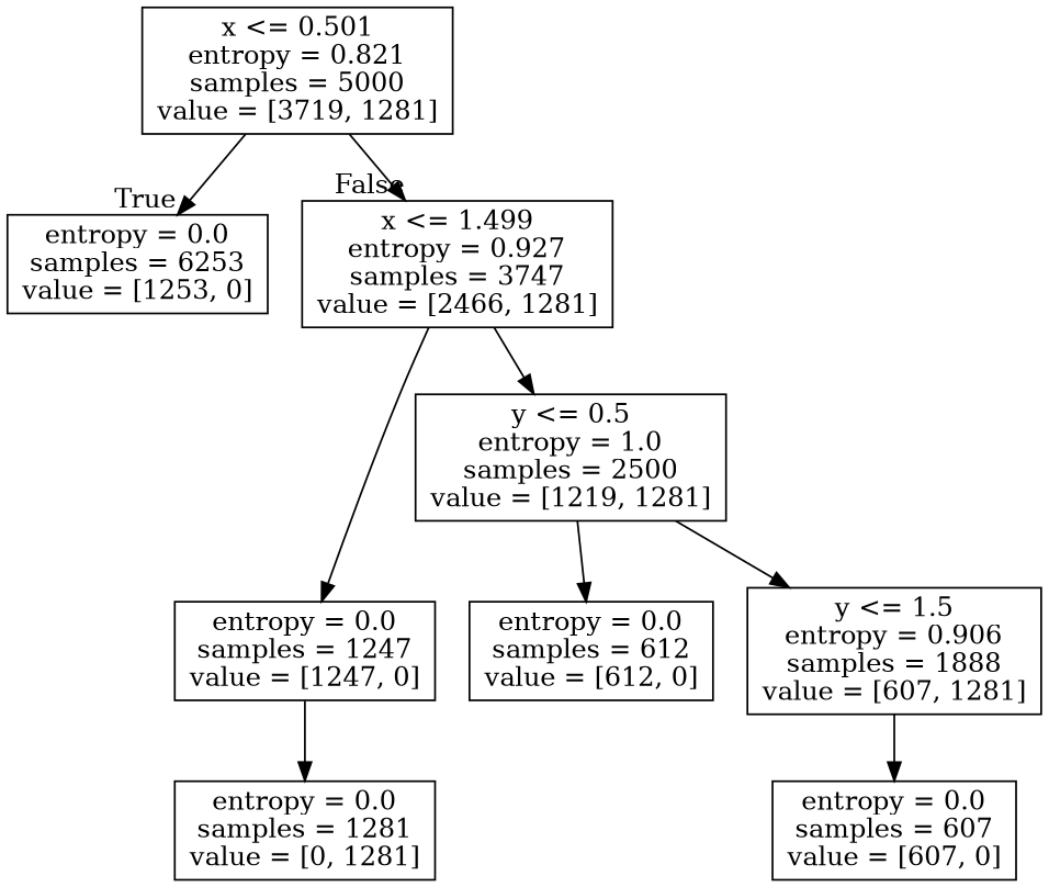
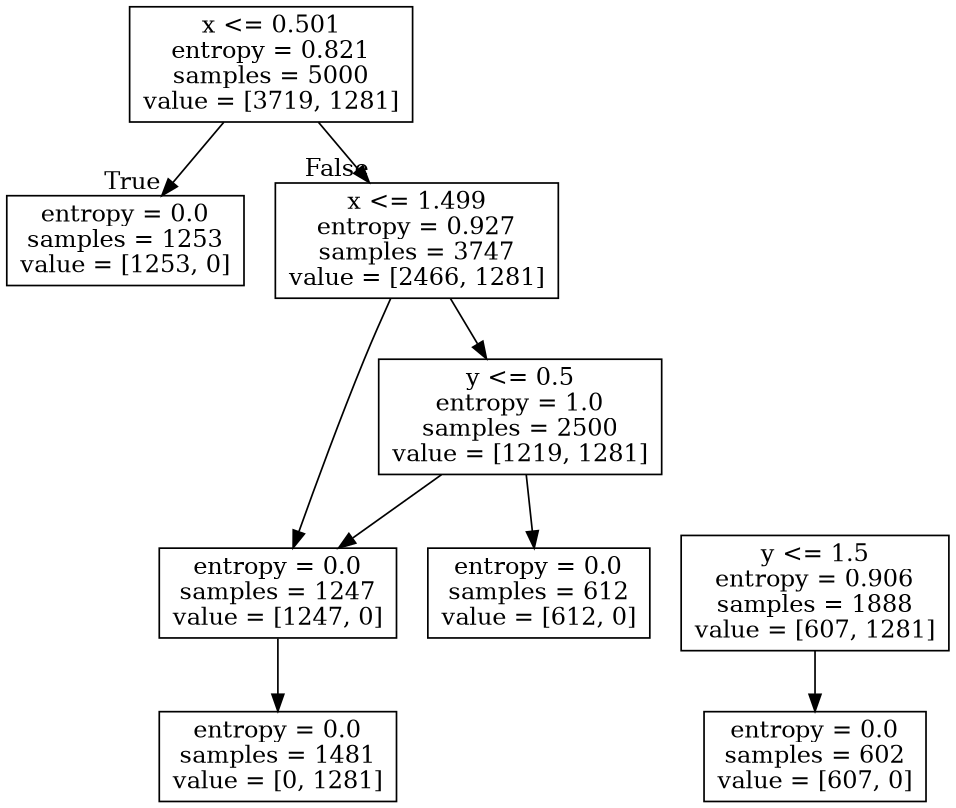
  digraph {
    node [shape=box]
    n1 [label="x <= 0.501\nentropy = 0.821\nsamples = 5000\nvalue = [3719, 1281]"]
-   n2 [label="entropy = 0.0\nsamples = 6253\nvalue = [1253, 0]"]
+   n2 [label="entropy = 0.0\nsamples = 1253\nvalue = [1253, 0]"]
    n3 [label="x <= 1.499\nentropy = 0.927\nsamples = 3747\nvalue = [2466, 1281]"]
    n4 [label="y <= 0.5\nentropy = 1.0\nsamples = 2500\nvalue = [1219, 1281]"]
    n5 [label="entropy = 0.0\nsamples = 1247\nvalue = [1247, 0]"]
    n6 [label="entropy = 0.0\nsamples = 612\nvalue = [612, 0]"]
    n7 [label="y <= 1.5\nentropy = 0.906\nsamples = 1888\nvalue = [607, 1281]"]
-   n8 [label="entropy = 0.0\nsamples = 1281\nvalue = [0, 1281]"]
-   n9 [label="entropy = 0.0\nsamples = 607\nvalue = [607, 0]"]
+   n8 [label="entropy = 0.0\nsamples = 1481\nvalue = [0, 1281]"]
+   n9 [label="entropy = 0.0\nsamples = 602\nvalue = [607, 0]"]
    n1 -> n2 [headlabel=True labelangle=45 labeldistance=2.5]
    n1 -> n3 [headlabel=False labelangle=-45 labeldistance=2.5]
    n3 -> n4
    n3 -> n5
    n4 -> n6
-   n4 -> n7
+   n4 -> n5
    n5 -> n8
    n7 -> n9
  }
